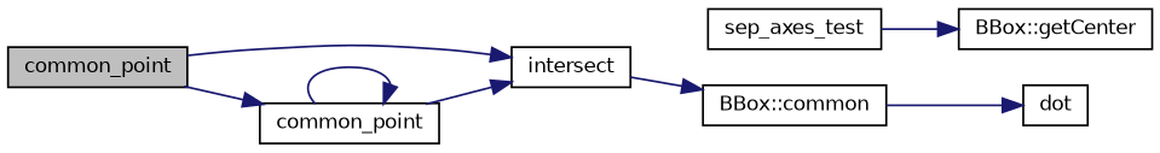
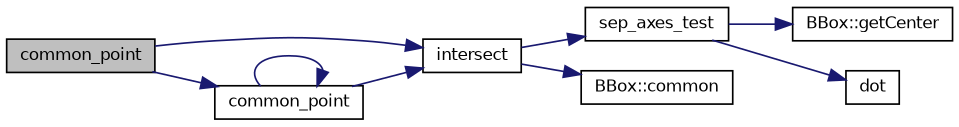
  digraph {
    rankdir=LR
    node [color=black fillcolor=white fontname=Helvetica fontsize=10 shape=record style=filled]
    edge [color=midnightblue fontname=Helvetica fontsize=10 labelfontname=Helvetica labelfontsize=10 style=solid]
    n1 [fillcolor=grey75 fontcolor=black height=0.2 label=common_point width=0.4]
    n2 [height=0.2 label=intersect width=0.4]
    n3 [height=0.2 label=common_point width=0.4]
    n4 [height=0.2 label=sep_axes_test width=0.4]
    n5 [height=0.2 label="BBox::common" width=0.4]
    n6 [height=0.2 label="BBox::getCenter" width=0.4]
    n7 [height=0.2 label=dot width=0.4]
    n1 -> n2
    n1 -> n3
+   n2 -> n4
    n2 -> n5
    n3 -> n2
    n3 -> n3
    n4 -> n6
-   n5 -> n7
+   n4 -> n7
  }
